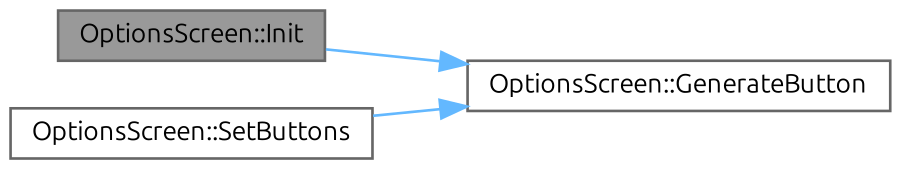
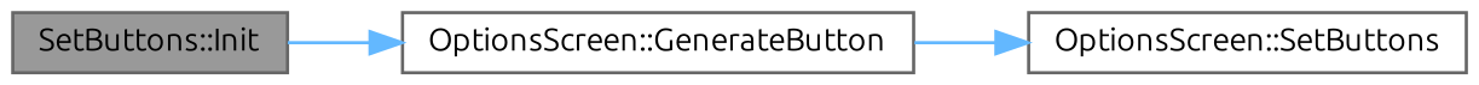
  digraph {
    fontname=Ubuntu
    rankdir=LR
    node [color=grey40 fillcolor=white fontname=Ubuntu fontsize=10 shape=box style=filled]
    edge [color=steelblue1 fontname=Ubuntu fontsize=10 labelfontname=Helvetica labelfontsize=10 style=solid]
-   n1 [color=gray40 fillcolor=grey60 fontcolor=black height=0.2 label="OptionsScreen::Init" width=0.4]
+   n1 [color=gray40 fillcolor=grey60 fontcolor=black height=0.2 label="SetButtons::Init" width=0.4]
    n2 [height=0.2 label="OptionsScreen::GenerateButton" width=0.4]
    n3 [height=0.2 label="OptionsScreen::SetButtons" width=0.4]
    n1 -> n2
-   n3 -> n2
+   n2 -> n3
  }
